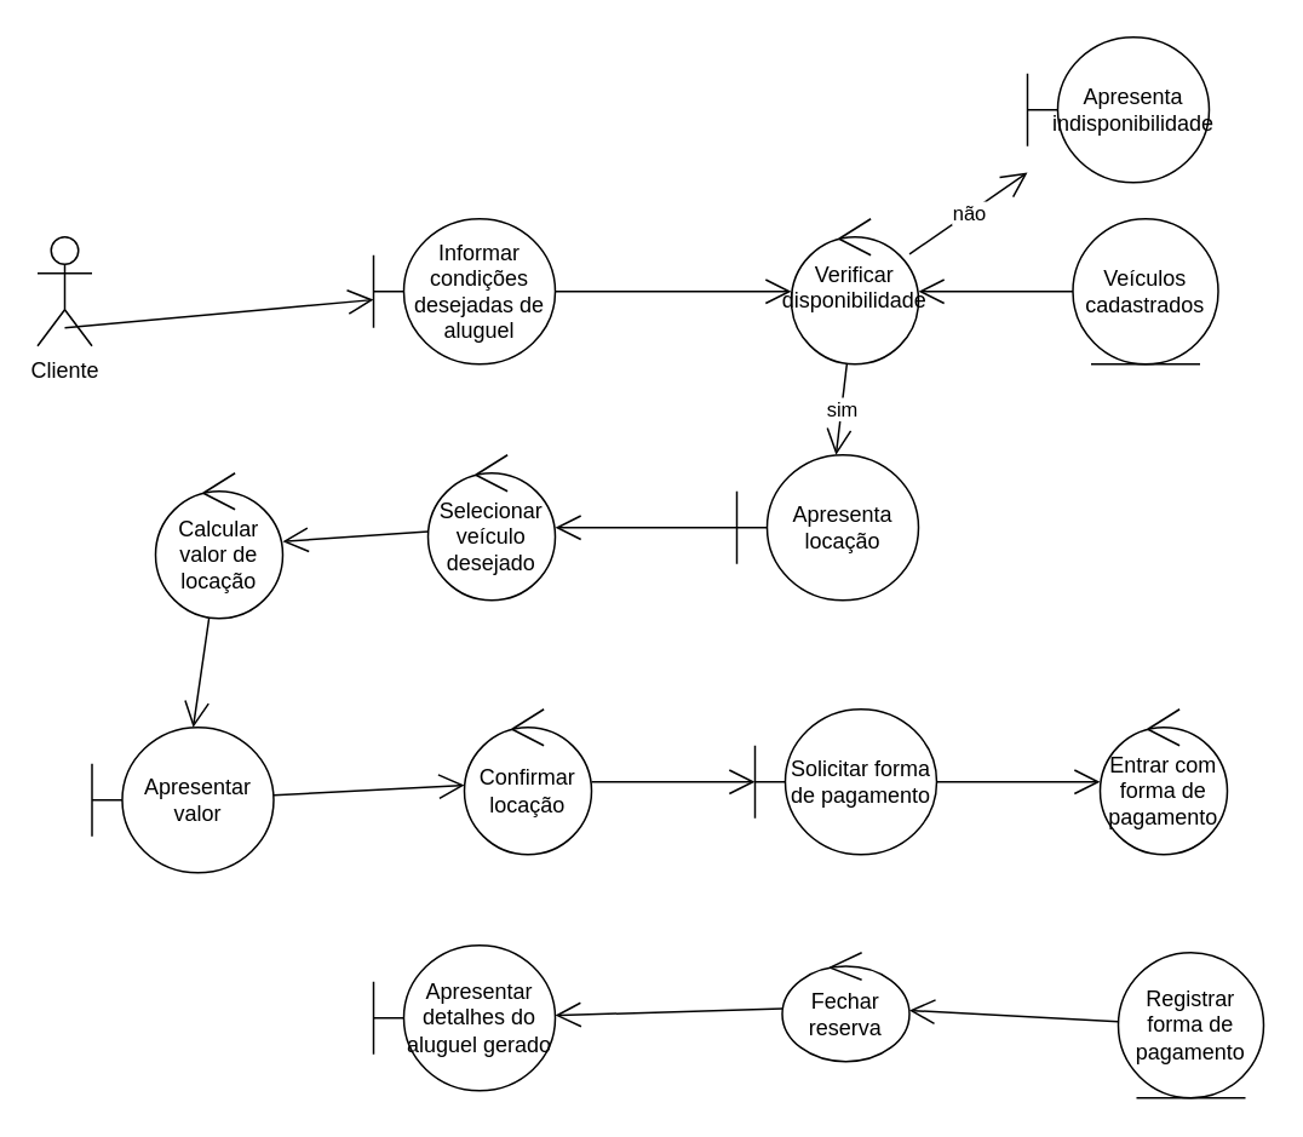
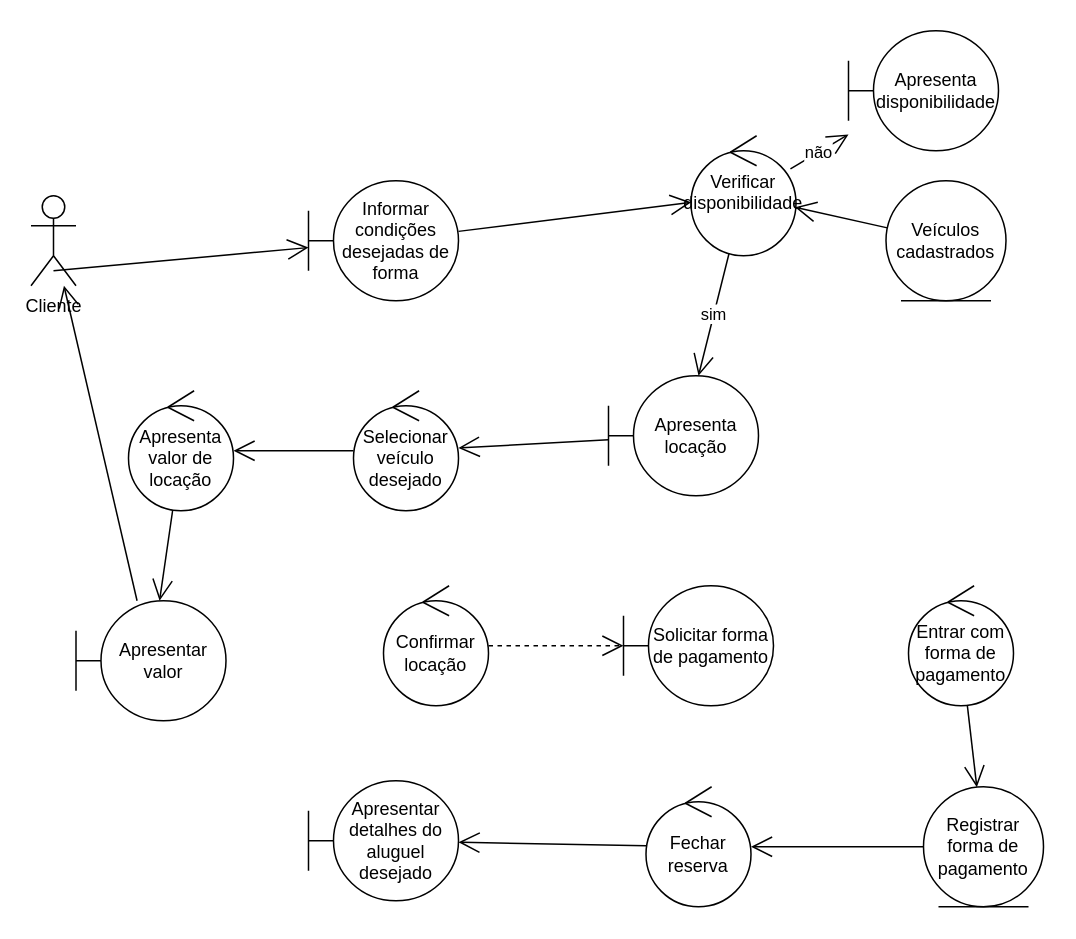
  <mxCell id="0" />
  <mxCell id="1" parent="0" />
- <mxCell id="2" value="Informar condições desejadas de aluguel" style="shape=umlBoundary;whiteSpace=wrap;html=1;" vertex="1" parent="1"><mxGeometry x="205" y="120" width="100" height="80" as="geometry" /></mxCell>
+ <mxCell id="2" value="Informar condições desejadas de forma" style="shape=umlBoundary;whiteSpace=wrap;html=1;" vertex="1" parent="1"><mxGeometry x="205" y="120" width="100" height="80" as="geometry" /></mxCell>
  <mxCell id="3" value="Veículos cadastrados" style="ellipse;shape=umlEntity;whiteSpace=wrap;html=1;" vertex="1" parent="1"><mxGeometry x="590" y="120" width="80" height="80" as="geometry" /></mxCell>
- <mxCell id="4" value="Verificar disponibilidade&lt;br&gt;&lt;br&gt;" style="ellipse;shape=umlControl;whiteSpace=wrap;html=1;" vertex="1" parent="1"><mxGeometry x="435" y="120" width="70" height="80" as="geometry" /></mxCell>
+ <mxCell id="4" value="Verificar disponibilidade&lt;br&gt;&lt;br&gt;" style="ellipse;shape=umlControl;whiteSpace=wrap;html=1;" vertex="1" parent="1"><mxGeometry x="460" y="90" width="70" height="80" as="geometry" /></mxCell>
  <mxCell id="5" value="Cliente&lt;br&gt;&lt;br&gt;" style="shape=umlActor;verticalLabelPosition=bottom;labelBackgroundColor=#ffffff;verticalAlign=top;html=1;" vertex="1" parent="1"><mxGeometry x="20" y="130" width="30" height="60" as="geometry" /></mxCell>
  <mxCell id="6" value="" style="endArrow=open;endFill=1;endSize=12;html=1;" edge="1" parent="1" target="2"><mxGeometry width="160" relative="1" as="geometry"><mxPoint x="35" y="180" as="sourcePoint" /><mxPoint x="175" y="600" as="targetPoint" /></mxGeometry></mxCell>
  <mxCell id="7" value="" style="endArrow=open;endFill=1;endSize=12;html=1;" edge="1" parent="1" source="2" target="4"><mxGeometry width="160" relative="1" as="geometry"><mxPoint x="15" y="600" as="sourcePoint" /><mxPoint x="175" y="600" as="targetPoint" /></mxGeometry></mxCell>
  <mxCell id="8" value="" style="endArrow=open;endFill=1;endSize=12;html=1;" edge="1" parent="1" source="3" target="4"><mxGeometry width="160" relative="1" as="geometry"><mxPoint x="15" y="240" as="sourcePoint" /><mxPoint x="175" y="240" as="targetPoint" /></mxGeometry></mxCell>
  <mxCell id="9" value="Apresenta locação" style="shape=umlBoundary;whiteSpace=wrap;html=1;" vertex="1" parent="1"><mxGeometry x="405" y="250" width="100" height="80" as="geometry" /></mxCell>
- <mxCell id="10" value="Apresenta indisponibilidade" style="shape=umlBoundary;whiteSpace=wrap;html=1;" vertex="1" parent="1"><mxGeometry x="565" width="100" height="80" as="geometry" y="20" /></mxCell>
- <mxCell id="11" value="Selecionar veículo desejado" style="ellipse;shape=umlControl;whiteSpace=wrap;html=1;" vertex="1" parent="1"><mxGeometry x="235" y="250" width="70" height="80" as="geometry" /></mxCell>
+ <mxCell id="10" value="Apresenta disponibilidade" style="shape=umlBoundary;whiteSpace=wrap;html=1;" vertex="1" parent="1"><mxGeometry x="565" width="100" height="80" as="geometry" y="20" /></mxCell>
+ <mxCell id="11" value="Selecionar veículo desejado" style="ellipse;shape=umlControl;whiteSpace=wrap;html=1;" vertex="1" parent="1"><mxGeometry x="235" y="260" width="70" height="80" as="geometry" /></mxCell>
  <mxCell id="12" value="" style="endArrow=open;endFill=1;endSize=12;html=1;" edge="1" parent="1" source="9" target="11"><mxGeometry width="160" relative="1" as="geometry"><mxPoint x="15" y="350" as="sourcePoint" /><mxPoint x="175" y="350" as="targetPoint" /></mxGeometry></mxCell>
- <mxCell id="13" value="Calcular valor de locação" style="ellipse;shape=umlControl;whiteSpace=wrap;html=1;" vertex="1" parent="1"><mxGeometry x="85" y="260" width="70" height="80" as="geometry" /></mxCell>
+ <mxCell id="13" value="Apresenta valor de locação" style="ellipse;shape=umlControl;whiteSpace=wrap;html=1;" vertex="1" parent="1"><mxGeometry x="85" y="260" width="70" height="80" as="geometry" /></mxCell>
  <mxCell id="14" value="" style="endArrow=open;endFill=1;endSize=12;html=1;" edge="1" parent="1" source="11" target="13"><mxGeometry width="160" relative="1" as="geometry"><mxPoint x="15" y="360" as="sourcePoint" /><mxPoint x="175" y="360" as="targetPoint" /></mxGeometry></mxCell>
  <mxCell id="15" value="Apresentar valor" style="shape=umlBoundary;whiteSpace=wrap;html=1;" vertex="1" parent="1"><mxGeometry x="50" y="400" width="100" height="80" as="geometry" /></mxCell>
  <mxCell id="16" value="" style="endArrow=open;endFill=1;endSize=12;html=1;" edge="1" parent="1" source="13" target="15"><mxGeometry width="160" relative="1" as="geometry"><mxPoint x="15" y="500" as="sourcePoint" /><mxPoint x="175" y="500" as="targetPoint" /></mxGeometry></mxCell>
  <mxCell id="17" value="Confirmar locação" style="ellipse;shape=umlControl;whiteSpace=wrap;html=1;" vertex="1" parent="1"><mxGeometry x="255" y="390" width="70" height="80" as="geometry" /></mxCell>
- <mxCell id="18" value="" style="endArrow=open;endFill=1;endSize=12;html=1;" edge="1" parent="1" source="15" target="17"><mxGeometry width="160" relative="1" as="geometry"><mxPoint x="15" y="500" as="sourcePoint" /><mxPoint x="175" y="500" as="targetPoint" /></mxGeometry></mxCell>
- <mxCell id="19" value="" style="endArrow=open;endFill=1;endSize=12;html=1;" edge="1" parent="1" source="17" target="20"><mxGeometry width="160" relative="1" as="geometry"><mxPoint x="15" y="500" as="sourcePoint" /><mxPoint x="405" y="430" as="targetPoint" /></mxGeometry></mxCell>
+ <mxCell id="18" value="" style="endArrow=open;endFill=1;endSize=12;html=1;" edge="1" parent="1" source="15" target="5"><mxGeometry width="160" relative="1" as="geometry"><mxPoint x="15" y="500" as="sourcePoint" /><mxPoint x="175" y="500" as="targetPoint" /></mxGeometry></mxCell>
+ <mxCell id="19" value="" style="endArrow=open;endFill=1;endSize=12;html=1;dashed=1;" edge="1" parent="1" source="17" target="20"><mxGeometry width="160" relative="1" as="geometry"><mxPoint x="15" y="500" as="sourcePoint" /><mxPoint x="405" y="430" as="targetPoint" /></mxGeometry></mxCell>
  <mxCell id="20" value="Solicitar forma de pagamento" style="shape=umlBoundary;whiteSpace=wrap;html=1;" vertex="1" parent="1"><mxGeometry x="415" y="390" width="100" height="80" as="geometry" /></mxCell>
  <mxCell id="21" value="Entrar com forma de pagamento" style="ellipse;shape=umlControl;whiteSpace=wrap;html=1;" vertex="1" parent="1"><mxGeometry x="605" y="390" width="70" height="80" as="geometry" /></mxCell>
- <mxCell id="22" value="" style="endArrow=open;endFill=1;endSize=12;html=1;" edge="1" parent="1" source="20" target="21"><mxGeometry width="160" relative="1" as="geometry"><mxPoint x="15" y="500" as="sourcePoint" /><mxPoint x="175" y="500" as="targetPoint" /></mxGeometry></mxCell>
  <mxCell id="23" value="sim" style="endArrow=open;endFill=1;endSize=12;html=1;" edge="1" parent="1" source="4" target="9"><mxGeometry width="160" relative="1" as="geometry"><mxPoint x="15" y="500" as="sourcePoint" /><mxPoint x="175" y="500" as="targetPoint" /></mxGeometry></mxCell>
  <mxCell id="24" value="não" style="endArrow=open;endFill=1;endSize=12;html=1;" edge="1" parent="1" source="4" target="10"><mxGeometry width="160" relative="1" as="geometry"><mxPoint x="15" y="500" as="sourcePoint" /><mxPoint x="175" y="500" as="targetPoint" /></mxGeometry></mxCell>
  <mxCell id="25" value="Registrar forma de pagamento" style="ellipse;shape=umlEntity;whiteSpace=wrap;html=1;" vertex="1" parent="1"><mxGeometry x="615" y="524" width="80" height="80" as="geometry" /></mxCell>
- <mxCell id="27" value="Fechar reserva" style="ellipse;shape=umlControl;whiteSpace=wrap;html=1;" vertex="1" parent="1"><mxGeometry x="430" y="524" width="70" height="60" as="geometry" /></mxCell>
+ <mxCell id="26" value="" style="endArrow=open;endFill=1;endSize=12;html=1;" edge="1" parent="1" source="21" target="25"><mxGeometry width="160" relative="1" as="geometry"><mxPoint x="15" y="630" as="sourcePoint" /><mxPoint x="175" y="630" as="targetPoint" /></mxGeometry></mxCell>
+ <mxCell id="27" value="Fechar reserva" style="ellipse;shape=umlControl;whiteSpace=wrap;html=1;" vertex="1" parent="1"><mxGeometry x="430" y="524" width="70" height="80" as="geometry" /></mxCell>
  <mxCell id="28" value="" style="endArrow=open;endFill=1;endSize=12;html=1;" edge="1" parent="1" source="25" target="27"><mxGeometry width="160" relative="1" as="geometry"><mxPoint x="15" y="630" as="sourcePoint" /><mxPoint x="175" y="630" as="targetPoint" /></mxGeometry></mxCell>
- <mxCell id="29" value="Apresentar detalhes do aluguel gerado" style="shape=umlBoundary;whiteSpace=wrap;html=1;" vertex="1" parent="1"><mxGeometry x="205" y="520" width="100" height="80" as="geometry" /></mxCell>
+ <mxCell id="29" value="Apresentar detalhes do aluguel desejado" style="shape=umlBoundary;whiteSpace=wrap;html=1;" vertex="1" parent="1"><mxGeometry x="205" y="520" width="100" height="80" as="geometry" /></mxCell>
  <mxCell id="30" value="" style="endArrow=open;endFill=1;endSize=12;html=1;" edge="1" parent="1" source="27" target="29"><mxGeometry width="160" relative="1" as="geometry"><mxPoint x="15" y="630" as="sourcePoint" /><mxPoint x="175" y="630" as="targetPoint" /></mxGeometry></mxCell>
